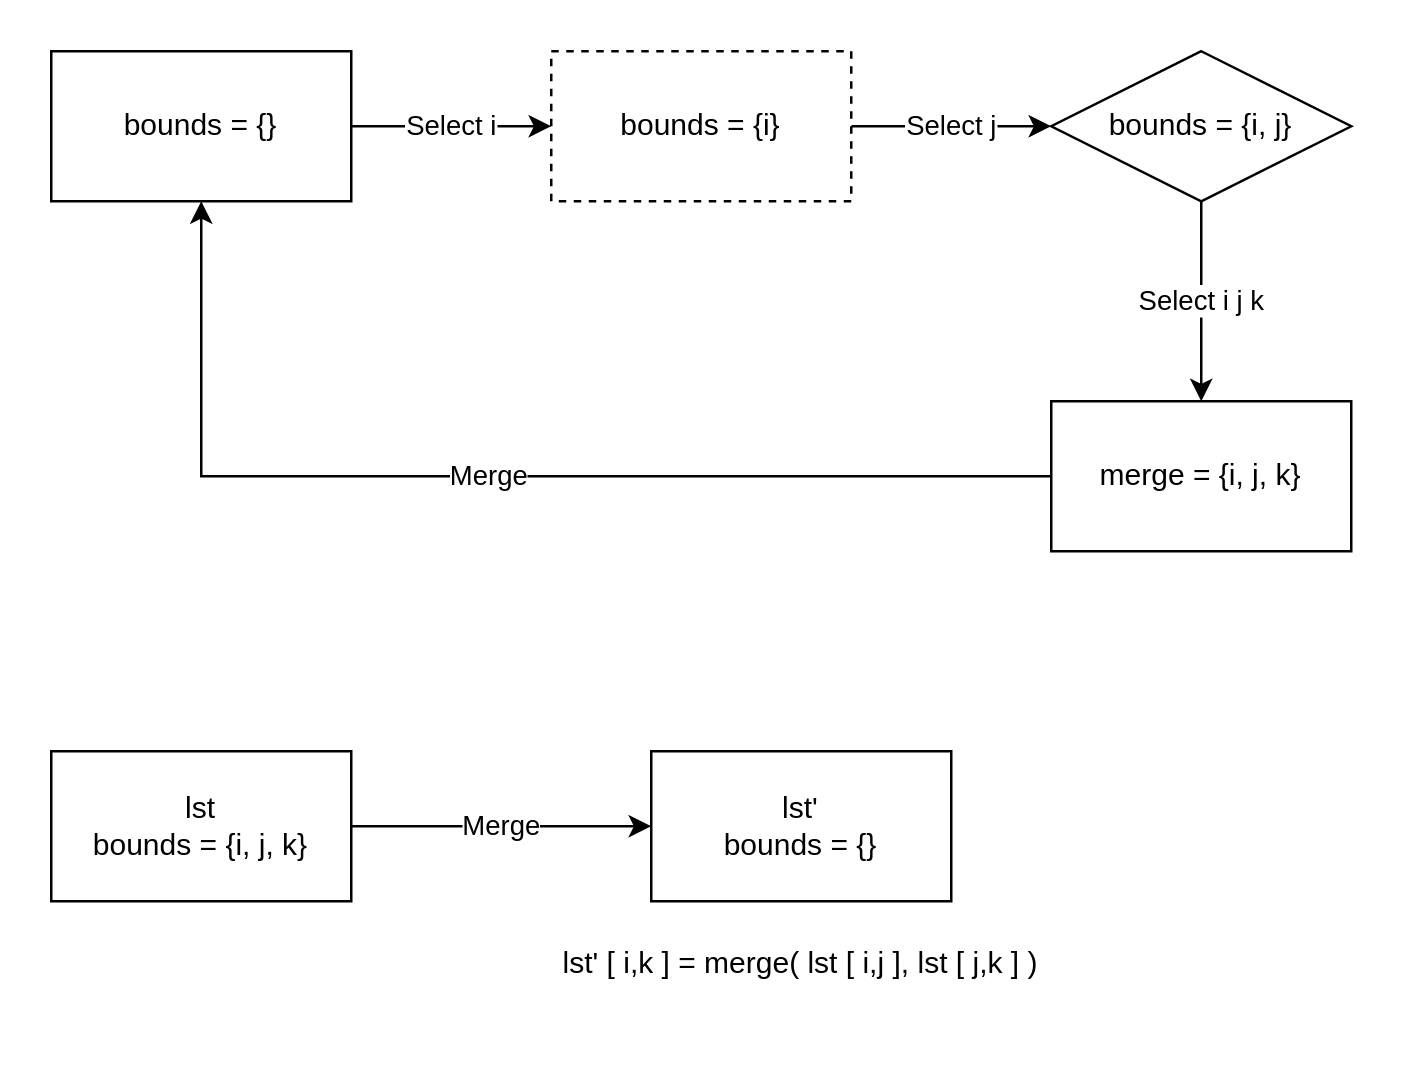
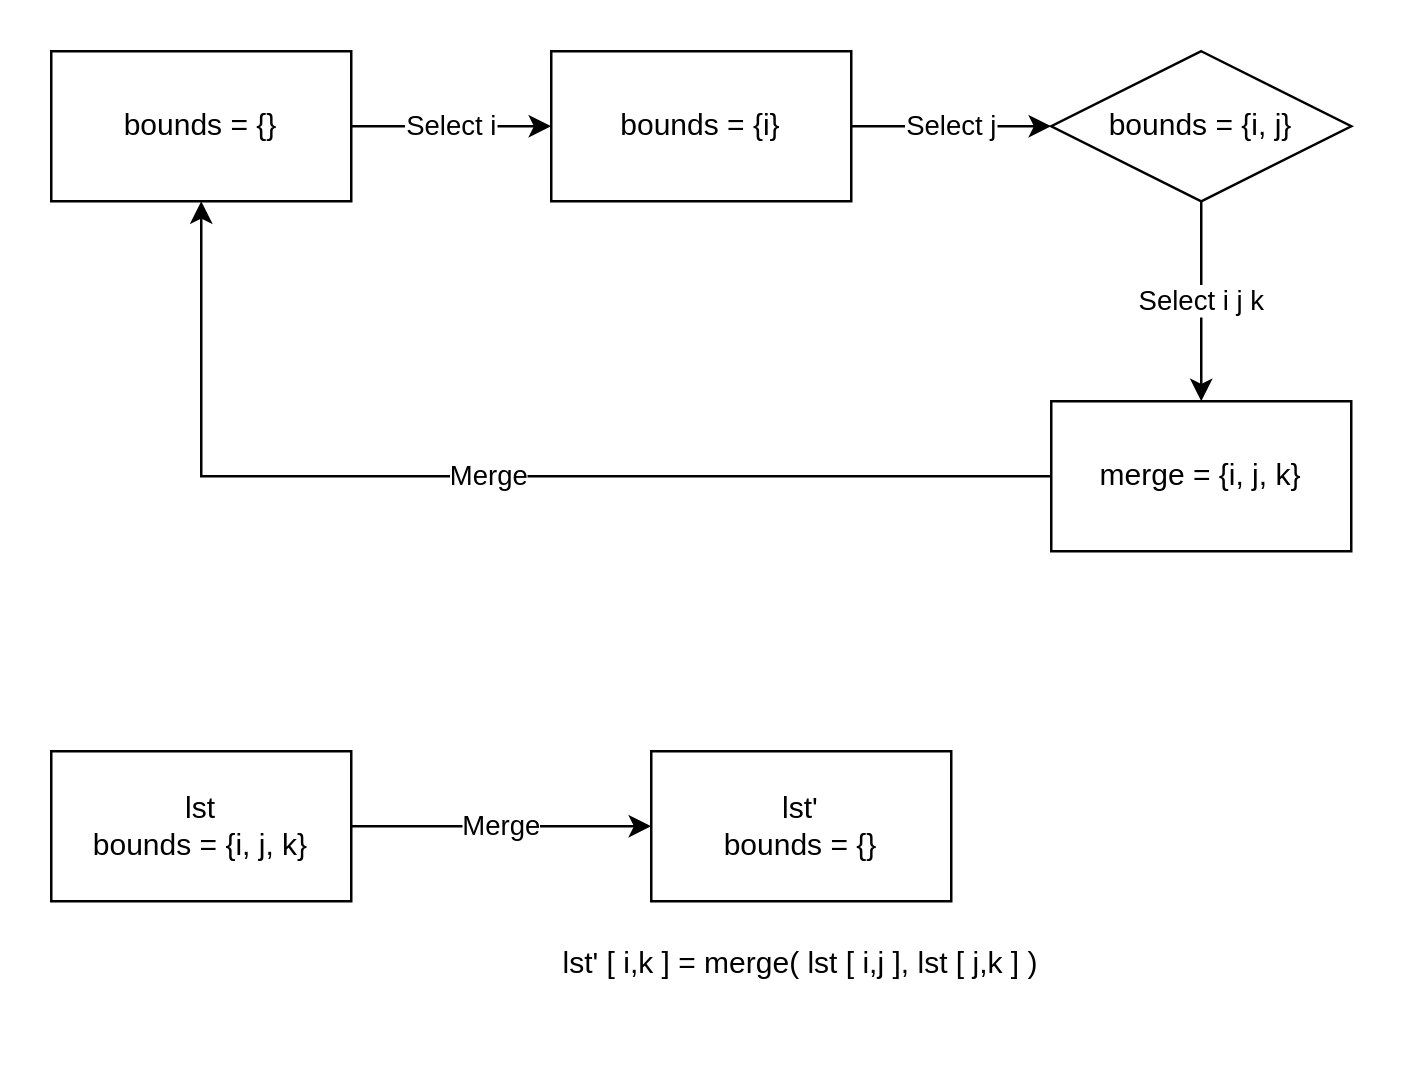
  <mxCell id="0" />
  <mxCell id="1" parent="0" />
  <mxCell id="2" value="Select i" style="edgeStyle=orthogonalEdgeStyle;rounded=0;orthogonalLoop=1;jettySize=auto;html=1;" edge="1" parent="1" source="3" target="5"><mxGeometry relative="1" as="geometry" /></mxCell>
  <mxCell id="3" value="bounds = {}" style="rounded=0;whiteSpace=wrap;html=1;" vertex="1" parent="1"><mxGeometry x="20" y="20" width="120" height="60" as="geometry" /></mxCell>
  <mxCell id="4" value="Select j" style="edgeStyle=orthogonalEdgeStyle;rounded=0;orthogonalLoop=1;jettySize=auto;html=1;" edge="1" parent="1" source="5" target="7"><mxGeometry relative="1" as="geometry" /></mxCell>
- <mxCell id="5" value="bounds = {i}" style="rounded=0;whiteSpace=wrap;html=1;dashed=1;" vertex="1" parent="1"><mxGeometry x="220" y="20" width="120" height="60" as="geometry" /></mxCell>
+ <mxCell id="5" value="bounds = {i}" style="rounded=0;whiteSpace=wrap;html=1;" vertex="1" parent="1"><mxGeometry x="220" y="20" width="120" height="60" as="geometry" /></mxCell>
  <mxCell id="6" value="Select i j k" style="edgeStyle=orthogonalEdgeStyle;rounded=0;orthogonalLoop=1;jettySize=auto;html=1;" edge="1" parent="1" source="7" target="9"><mxGeometry relative="1" as="geometry" /></mxCell>
  <mxCell id="7" value="bounds = {i, j}" style="rhombus;whiteSpace=wrap;html=1;" vertex="1" parent="1"><mxGeometry x="420" y="20" width="120" height="60" as="geometry" /></mxCell>
  <mxCell id="8" value="Merge" style="edgeStyle=orthogonalEdgeStyle;rounded=0;orthogonalLoop=1;jettySize=auto;html=1;" edge="1" parent="1" source="9" target="3"><mxGeometry relative="1" as="geometry" /></mxCell>
  <mxCell id="9" value="merge = {i, j, k}" style="rounded=0;whiteSpace=wrap;html=1;" vertex="1" parent="1"><mxGeometry x="420" y="160" width="120" height="60" as="geometry" /></mxCell>
  <mxCell id="10" value="Merge" style="edgeStyle=orthogonalEdgeStyle;rounded=0;orthogonalLoop=1;jettySize=auto;html=1;" edge="1" parent="1" source="11" target="12"><mxGeometry relative="1" as="geometry" /></mxCell>
  <mxCell id="11" value="lst&lt;br&gt;bounds = {i, j, k}" style="rounded=0;whiteSpace=wrap;html=1;" vertex="1" parent="1"><mxGeometry x="20" y="300" width="120" height="60" as="geometry" /></mxCell>
  <mxCell id="12" value="lst'&lt;br&gt;bounds = {}" style="rounded=0;whiteSpace=wrap;html=1;" vertex="1" parent="1"><mxGeometry x="260" y="300" width="120" height="60" as="geometry" /></mxCell>
  <mxCell id="13" value="lst' [ i,k ] = merge( lst [ i,j ], lst [ j,k ] )" style="text;html=1;strokeColor=none;fillColor=none;align=center;verticalAlign=middle;whiteSpace=wrap;rounded=0;" vertex="1" parent="1"><mxGeometry x="215" y="360" width="210" height="50" as="geometry" /></mxCell>
